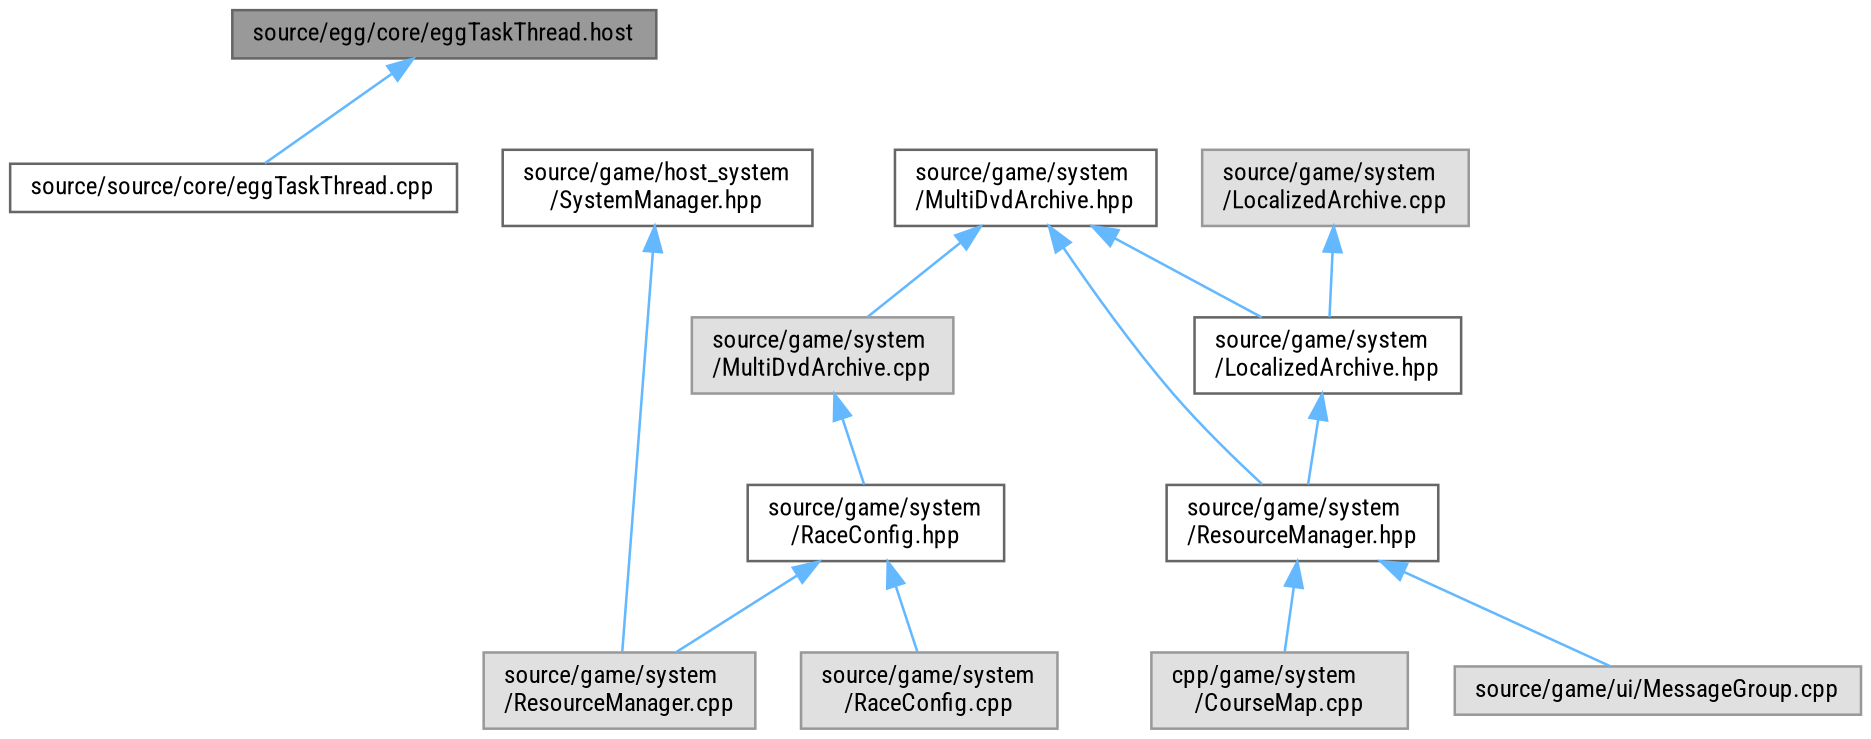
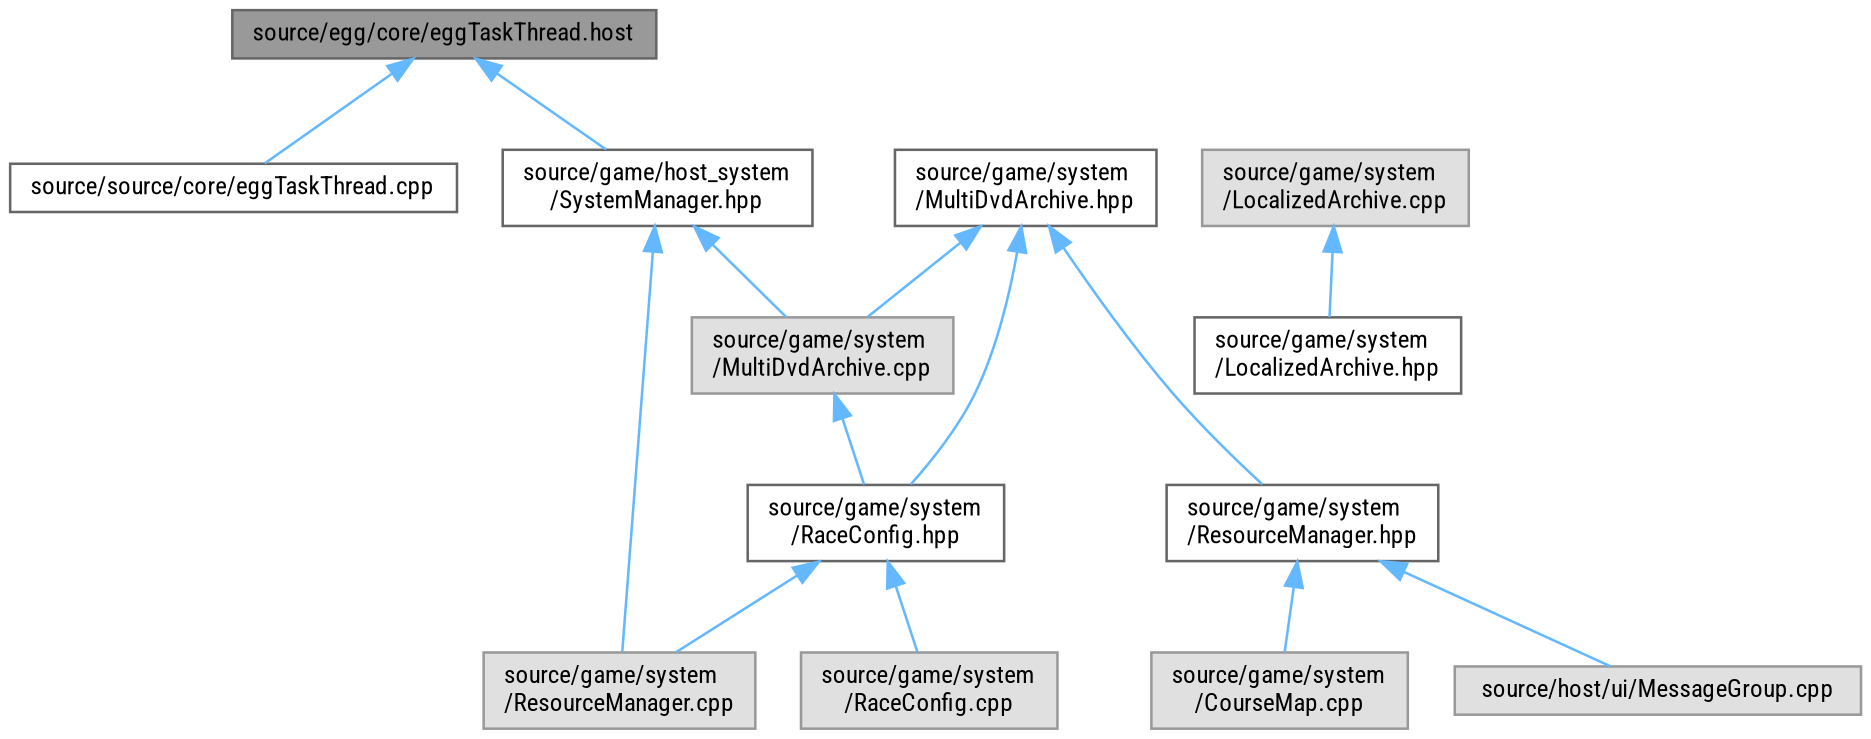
  digraph {
    fontname="Roboto Condensed"
    node [color=grey40 fillcolor=white fontname="Roboto Condensed" fontsize=10 shape=box style=filled]
    edge [color=steelblue1 dir=back fontname="Roboto Condensed" fontsize=10 labelfontname=FreeMono labelfontsize=10 style=solid]
    n1 [color=gray40 fillcolor=grey60 fontcolor=black height=0.2 label="source/egg/core/eggTaskThread.host" width=0.4]
    n2 [height=0.2 label="source/source/core/eggTaskThread.cpp" width=0.4]
    n3 [height=0.2 label="source/game/host_system\l/SystemManager.hpp" width=0.4]
    n4 [color=grey60 fillcolor="#E0E0E0" height=0.2 label="source/game/system\l/MultiDvdArchive.cpp" width=0.4]
    n5 [color=grey60 fillcolor="#E0E0E0" height=0.2 label="source/game/system\l/ResourceManager.cpp" width=0.4]
    n6 [height=0.2 label="source/game/system\l/RaceConfig.hpp" width=0.4]
    n7 [height=0.2 label="source/game/system\l/MultiDvdArchive.hpp" width=0.4]
    n8 [height=0.2 label="source/game/system\l/LocalizedArchive.hpp" width=0.4]
    n9 [height=0.2 label="source/game/system\l/ResourceManager.hpp" width=0.4]
-   n10 [color=grey60 fillcolor="#E0E0E0" height=0.2 label="cpp/game/system\l/CourseMap.cpp" width=0.4]
-   n11 [color=grey60 fillcolor="#E0E0E0" height=0.2 label="source/game/ui/MessageGroup.cpp" width=0.4]
+   n10 [color=grey60 fillcolor="#E0E0E0" height=0.2 label="source/game/system\l/CourseMap.cpp" width=0.4]
+   n11 [color=grey60 fillcolor="#E0E0E0" height=0.2 label="source/host/ui/MessageGroup.cpp" width=0.4]
    n12 [color=grey60 fillcolor="#E0E0E0" height=0.2 label="source/game/system\l/LocalizedArchive.cpp" width=0.4]
    n13 [color=grey60 fillcolor="#E0E0E0" height=0.2 label="source/game/system\l/RaceConfig.cpp" width=0.4]
    n1 -> n2
+   n1 -> n3
+   n3 -> n4
    n3 -> n5
    n4 -> n6
    n6 -> n5
    n6 -> n13
    n7 -> n4
-   n7 -> n8
+   n7 -> n6
    n7 -> n9
-   n8 -> n9
    n9 -> n10
    n9 -> n11
    n12 -> n8
  }
